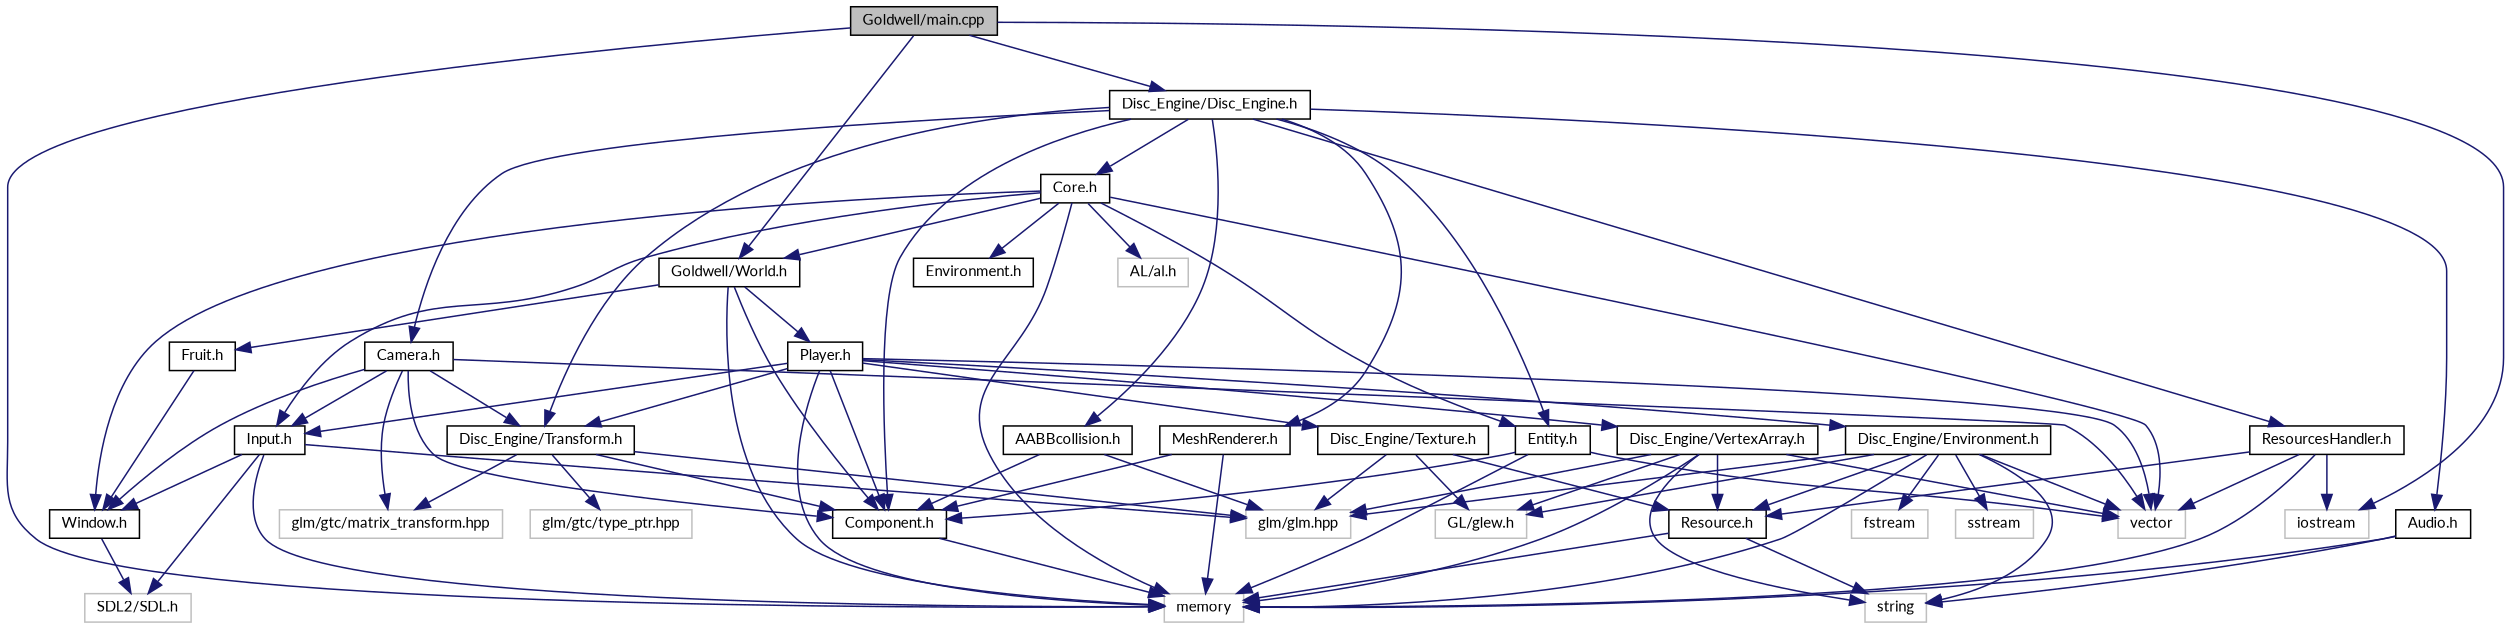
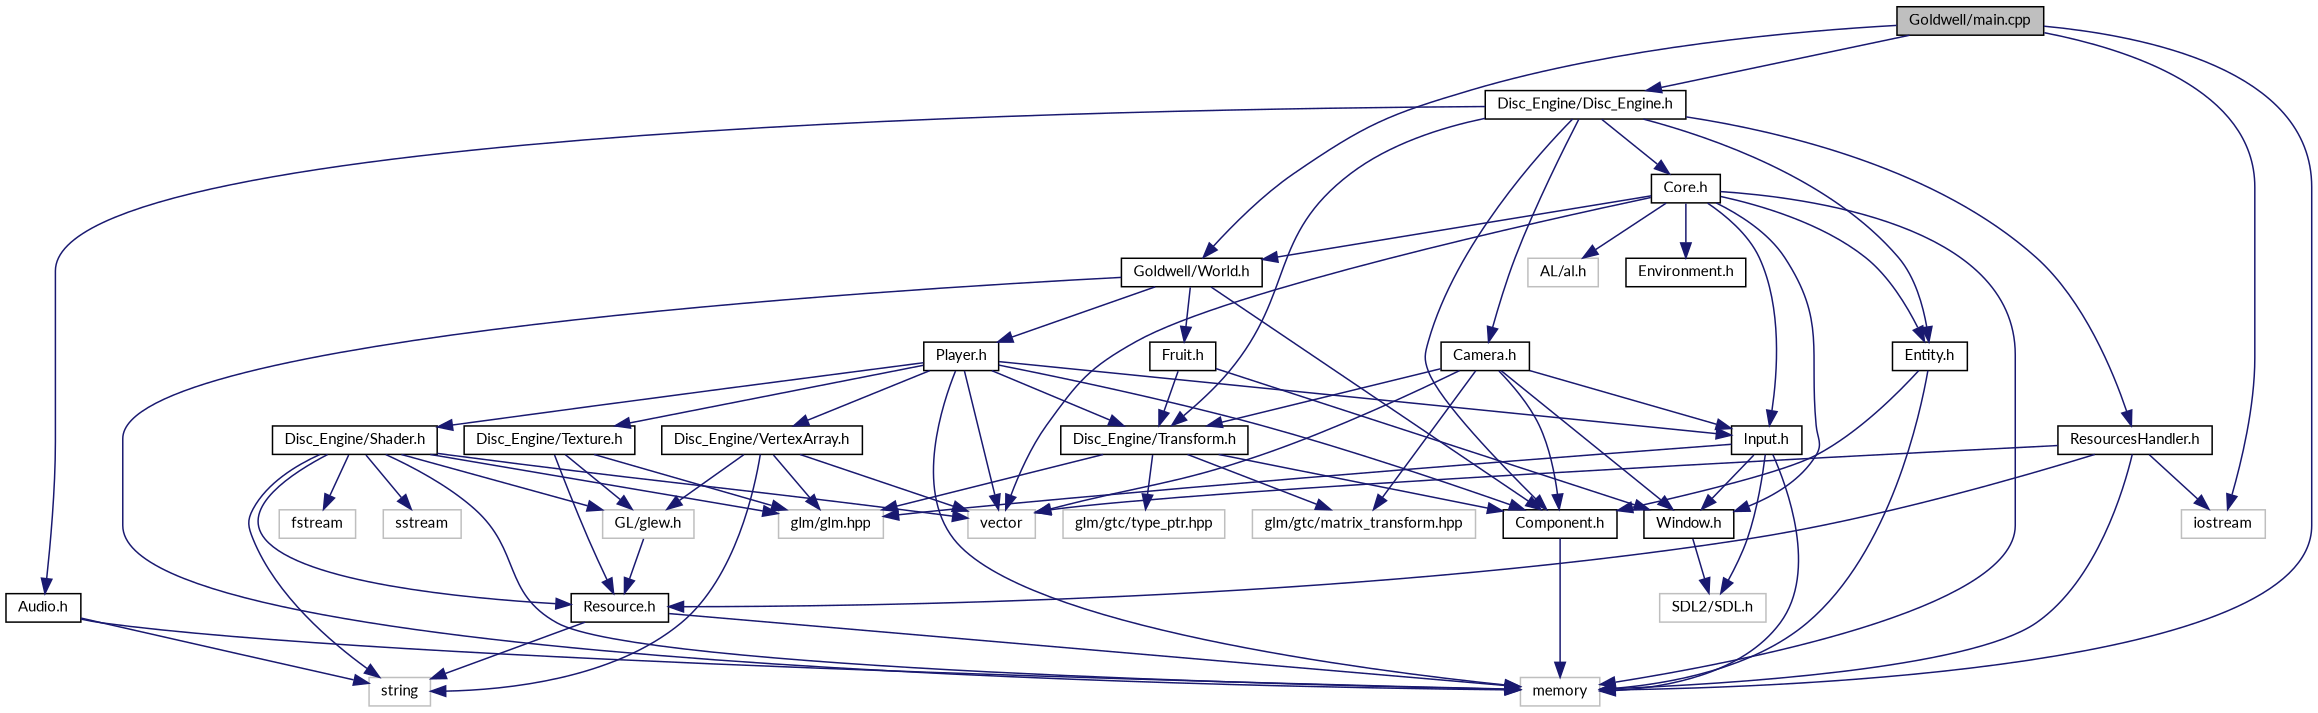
  digraph {
    fontname=Lato
    node [color=black fillcolor=white fontname=Lato fontsize=10 shape=record style=filled]
    edge [color=midnightblue fontname=Lato fontsize=10 labelfontname=Helvetica labelfontsize=10 style=solid]
    n1 [fillcolor=grey75 fontcolor=black height=0.2 label="Goldwell/main.cpp" width=0.4]
    n2 [height=0.2 label="Disc_Engine/Disc_Engine.h" width=0.4]
    n3 [color=grey75 height=0.2 label=memory width=0.4]
    n4 [height=0.2 label="Goldwell/World.h" width=0.4]
    n5 [color=grey75 height=0.2 label=iostream width=0.4]
    n6 [height=0.2 label="Core.h" width=0.4]
    n7 [height=0.2 label="Entity.h" width=0.4]
    n8 [height=0.2 label="Component.h" width=0.4]
    n9 [height=0.2 label="Disc_Engine/Transform.h" width=0.4]
-   n10 [height=0.2 label="MeshRenderer.h" width=0.4]
    n11 [height=0.2 label="Camera.h" width=0.4]
    n12 [height=0.2 label="ResourcesHandler.h" width=0.4]
    n13 [height=0.2 label="Audio.h" width=0.4]
-   n14 [height=0.2 label="AABBcollision.h" width=0.4]
    n15 [height=0.2 label="Player.h" width=0.4]
    n16 [height=0.2 label="Fruit.h" width=0.4]
    n17 [color=grey75 height=0.2 label="AL/al.h" width=0.4]
    n18 [color=grey75 height=0.2 label=vector width=0.4]
    n19 [height=0.2 label="Environment.h" width=0.4]
    n20 [height=0.2 label="Input.h" width=0.4]
    n21 [height=0.2 label="Window.h" width=0.4]
    n22 [color=grey75 height=0.2 label="glm/glm.hpp" width=0.4]
    n23 [color=grey75 height=0.2 label="glm/gtc/matrix_transform.hpp" width=0.4]
    n24 [color=grey75 height=0.2 label="glm/gtc/type_ptr.hpp" width=0.4]
    n25 [height=0.2 label="Resource.h" width=0.4]
    n26 [color=grey75 height=0.2 label=string width=0.4]
    n27 [color=grey75 height=0.2 label="SDL2/SDL.h" width=0.4]
    n28 [height=0.2 label="Disc_Engine/VertexArray.h" width=0.4]
    n29 [height=0.2 label="Disc_Engine/Texture.h" width=0.4]
-   n30 [height=0.2 label="Disc_Engine/Environment.h" width=0.4]
+   n30 [height=0.2 label="Disc_Engine/Shader.h" width=0.4]
    n31 [color=grey75 height=0.2 label="GL/glew.h" width=0.4]
    n32 [color=grey75 height=0.2 label=fstream width=0.4]
    n33 [color=grey75 height=0.2 label=sstream width=0.4]
    n1 -> n2
    n1 -> n3
    n1 -> n4
    n1 -> n5
    n2 -> n6
    n2 -> n7
    n2 -> n8
    n2 -> n9
-   n2 -> n10
    n2 -> n11
    n2 -> n12
    n2 -> n13
-   n2 -> n14
    n4 -> n3
    n4 -> n8
    n4 -> n15
    n4 -> n16
    n6 -> n3
    n6 -> n4
    n6 -> n7
    n6 -> n17
    n6 -> n18
    n6 -> n19
    n6 -> n20
    n6 -> n21
    n7 -> n3
    n7 -> n8
-   n7 -> n18
    n8 -> n3
    n9 -> n8
    n9 -> n22
    n9 -> n23
    n9 -> n24
-   n10 -> n3
-   n10 -> n8
    n11 -> n8
    n11 -> n9
    n11 -> n18
    n11 -> n20
    n11 -> n21
    n11 -> n23
    n12 -> n3
    n12 -> n5
    n12 -> n18
    n12 -> n25
    n13 -> n3
    n13 -> n26
-   n14 -> n8
-   n14 -> n22
    n15 -> n3
    n15 -> n8
    n15 -> n9
    n15 -> n18
    n15 -> n20
    n15 -> n28
    n15 -> n29
    n15 -> n30
+   n16 -> n9
    n16 -> n21
    n20 -> n3
    n20 -> n21
    n20 -> n22
    n20 -> n27
    n21 -> n27
    n25 -> n3
    n25 -> n26
-   n28 -> n3
    n28 -> n18
    n28 -> n22
-   n28 -> n25
+   n31 -> n25
    n28 -> n26
    n28 -> n31
    n29 -> n22
    n29 -> n25
    n29 -> n31
    n30 -> n3
    n30 -> n18
    n30 -> n22
    n30 -> n25
    n30 -> n26
    n30 -> n31
    n30 -> n32
    n30 -> n33
  }
